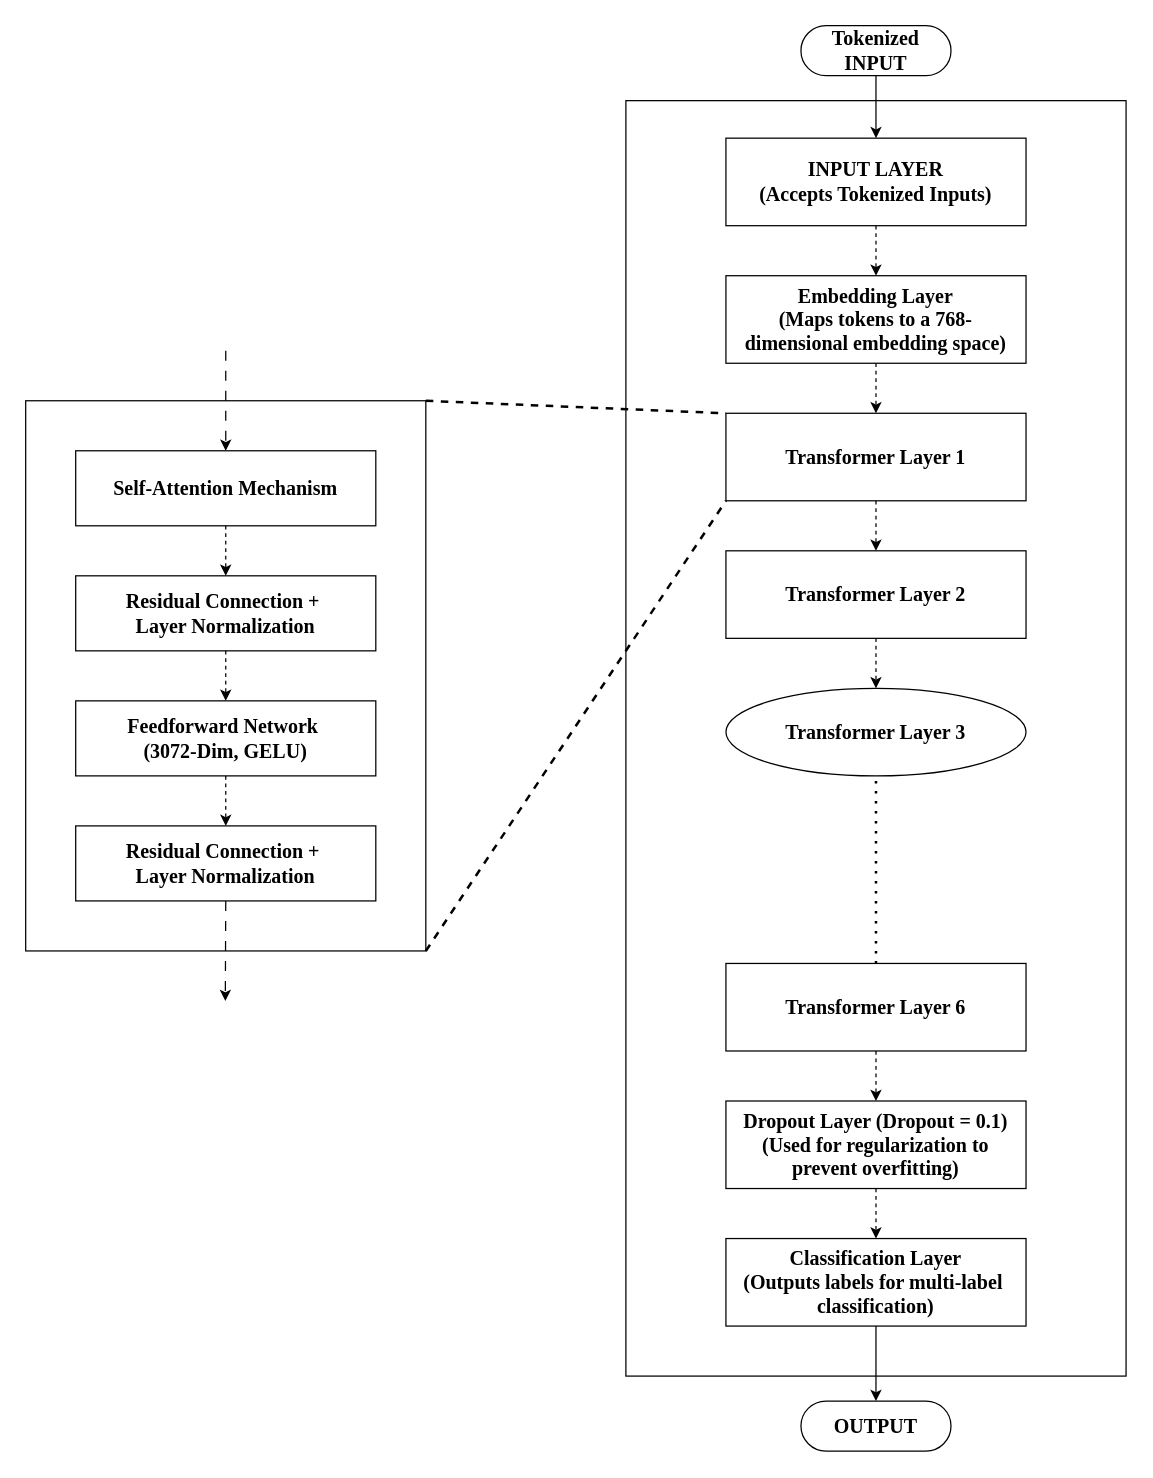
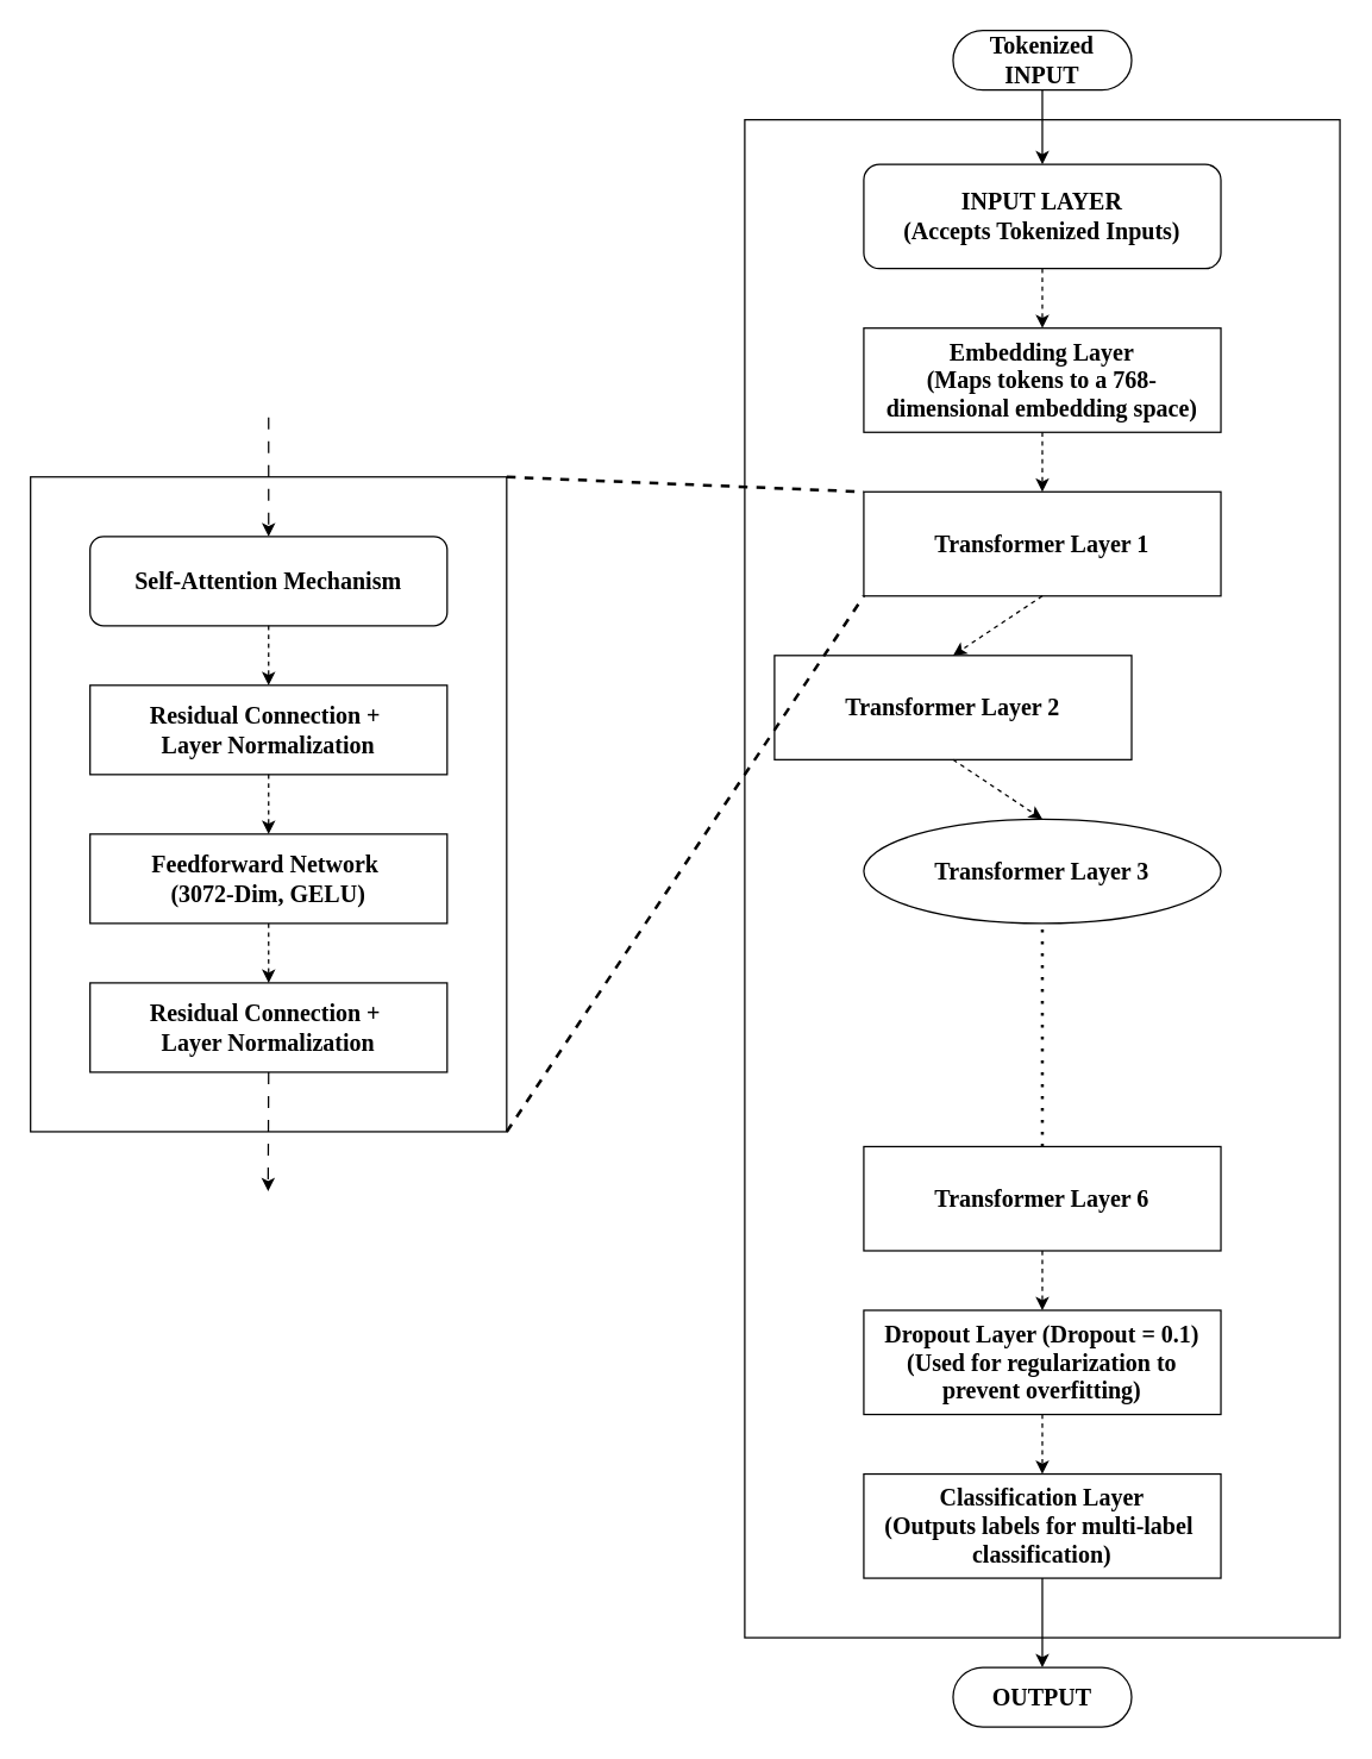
  <mxCell id="0" />
  <mxCell id="1" parent="0" />
  <mxCell id="2" value="" style="rounded=0;fontFamily=Times New Roman;fontSize=16;fontStyle=1;spacing=12;whiteSpace=wrap;html=1;labelBackgroundColor=none;textShadow=0;horizontal=1;" parent="1" vertex="1"><mxGeometry x="500" y="80" width="400" height="1020" as="geometry" /></mxCell>
- <mxCell id="3" value="INPUT LAYER&lt;br&gt;(Accepts Tokenized Inputs)" style="rounded=0;fontFamily=Times New Roman;fontSize=16;fontStyle=1;spacing=12;whiteSpace=wrap;html=1;labelBackgroundColor=none;textShadow=0;horizontal=1;" parent="1" vertex="1"><mxGeometry x="580" y="110" width="240" height="70" as="geometry" /></mxCell>
+ <mxCell id="3" value="INPUT LAYER&lt;br&gt;(Accepts Tokenized Inputs)" style="fontFamily=Times New Roman;fontSize=16;fontStyle=1;spacing=12;whiteSpace=wrap;html=1;labelBackgroundColor=none;textShadow=0;horizontal=1;rounded=1;" parent="1" vertex="1"><mxGeometry x="580" y="110" width="240" height="70" as="geometry" /></mxCell>
  <mxCell id="4" value="Embedding Layer&lt;br&gt;(Maps tokens to a 768-dimensional embedding space)" style="rounded=0;fontFamily=Times New Roman;fontSize=16;fontStyle=1;spacing=12;whiteSpace=wrap;html=1;labelBackgroundColor=none;textShadow=0;horizontal=1;" parent="1" vertex="1"><mxGeometry x="580" y="220" width="240" height="70" as="geometry" /></mxCell>
  <mxCell id="5" value="Transformer Layer 1" style="rounded=0;fontFamily=Times New Roman;fontSize=16;fontStyle=1;spacing=12;whiteSpace=wrap;html=1;labelBackgroundColor=none;textShadow=0;horizontal=1;" parent="1" vertex="1"><mxGeometry x="580" y="330" width="240" height="70" as="geometry" /></mxCell>
- <mxCell id="6" value="Transformer Layer 2" style="rounded=0;fontFamily=Times New Roman;fontSize=16;fontStyle=1;spacing=12;whiteSpace=wrap;html=1;labelBackgroundColor=none;textShadow=0;horizontal=1;" parent="1" vertex="1"><mxGeometry x="580" y="440" width="240" height="70" as="geometry" /></mxCell>
+ <mxCell id="6" value="Transformer Layer 2" style="rounded=0;fontFamily=Times New Roman;fontSize=16;fontStyle=1;spacing=12;whiteSpace=wrap;html=1;labelBackgroundColor=none;textShadow=0;horizontal=1;" parent="1" vertex="1"><mxGeometry x="520" y="440" width="240" height="70" as="geometry" /></mxCell>
  <mxCell id="7" value="Transformer Layer 3" style="ellipse;fontFamily=Times New Roman;fontSize=16;fontStyle=1;spacing=12;whiteSpace=wrap;html=1;labelBackgroundColor=none;textShadow=0;horizontal=1;" parent="1" vertex="1"><mxGeometry x="580" y="550" width="240" height="70" as="geometry" /></mxCell>
  <mxCell id="8" value="Transformer Layer 6" style="rounded=0;fontFamily=Times New Roman;fontSize=16;fontStyle=1;spacing=12;whiteSpace=wrap;html=1;labelBackgroundColor=none;textShadow=0;horizontal=1;" parent="1" vertex="1"><mxGeometry x="580" y="770" width="240" height="70" as="geometry" /></mxCell>
  <mxCell id="9" value="Dropout Layer (Dropout = 0.1)&lt;br&gt;(Used for regularization to prevent overfitting)" style="rounded=0;fontFamily=Times New Roman;fontSize=16;fontStyle=1;spacing=12;whiteSpace=wrap;html=1;labelBackgroundColor=none;textShadow=0;horizontal=1;" parent="1" vertex="1"><mxGeometry x="580" y="880" width="240" height="70" as="geometry" /></mxCell>
  <mxCell id="10" value="Classification Layer&lt;br&gt;(Outputs labels for multi-label&amp;nbsp;&lt;br&gt;classification)" style="rounded=0;fontFamily=Times New Roman;fontSize=16;fontStyle=1;spacing=12;whiteSpace=wrap;html=1;labelBackgroundColor=none;textShadow=0;horizontal=1;" parent="1" vertex="1"><mxGeometry x="580" y="990" width="240" height="70" as="geometry" /></mxCell>
  <mxCell id="11" value="" style="edgeStyle=orthogonalEdgeStyle;rounded=0;orthogonalLoop=1;jettySize=auto;exitX=0.5;exitY=1;exitDx=0;exitDy=0;fontFamily=Times New Roman;fontSize=16;fontStyle=1;spacing=12;html=1;labelBackgroundColor=none;textShadow=0;horizontal=1;" parent="1" source="2" target="2" edge="1"><mxGeometry relative="1" as="geometry" /></mxCell>
  <mxCell id="12" value="" style="endArrow=classic;rounded=0;exitX=0.5;exitY=1;exitDx=0;exitDy=0;entryX=0.5;entryY=0;entryDx=0;entryDy=0;dashed=1;fontFamily=Times New Roman;fontSize=16;fontStyle=1;spacing=12;html=1;labelBackgroundColor=none;textShadow=0;horizontal=1;" parent="1" source="3" target="4" edge="1"><mxGeometry width="50" height="50" relative="1" as="geometry"><mxPoint x="640" y="430" as="sourcePoint" /><mxPoint x="690" y="380" as="targetPoint" /></mxGeometry></mxCell>
  <mxCell id="13" value="" style="endArrow=classic;rounded=0;exitX=0.5;exitY=1;exitDx=0;exitDy=0;entryX=0.5;entryY=0;entryDx=0;entryDy=0;dashed=1;fontFamily=Times New Roman;fontSize=16;fontStyle=1;spacing=12;html=1;labelBackgroundColor=none;textShadow=0;horizontal=1;" parent="1" source="4" target="5" edge="1"><mxGeometry width="50" height="50" relative="1" as="geometry"><mxPoint x="710" y="190" as="sourcePoint" /><mxPoint x="710" y="230" as="targetPoint" /></mxGeometry></mxCell>
  <mxCell id="14" value="" style="endArrow=classic;rounded=0;exitX=0.5;exitY=1;exitDx=0;exitDy=0;entryX=0.5;entryY=0;entryDx=0;entryDy=0;dashed=1;fontFamily=Times New Roman;fontSize=16;fontStyle=1;spacing=12;html=1;labelBackgroundColor=none;textShadow=0;horizontal=1;" parent="1" source="5" target="6" edge="1"><mxGeometry width="50" height="50" relative="1" as="geometry"><mxPoint x="710" y="300" as="sourcePoint" /><mxPoint x="710" y="340" as="targetPoint" /></mxGeometry></mxCell>
  <mxCell id="15" value="" style="endArrow=classic;rounded=0;exitX=0.5;exitY=1;exitDx=0;exitDy=0;entryX=0.5;entryY=0;entryDx=0;entryDy=0;dashed=1;fontFamily=Times New Roman;fontSize=16;fontStyle=1;spacing=12;html=1;labelBackgroundColor=none;textShadow=0;horizontal=1;" parent="1" source="6" target="7" edge="1"><mxGeometry width="50" height="50" relative="1" as="geometry"><mxPoint x="710" y="410" as="sourcePoint" /><mxPoint x="710" y="450" as="targetPoint" /></mxGeometry></mxCell>
  <mxCell id="16" value="" style="endArrow=none;dashed=1;dashPattern=1 3;strokeWidth=2;rounded=0;exitX=0.5;exitY=0;exitDx=0;exitDy=0;entryX=0.5;entryY=1;entryDx=0;entryDy=0;fontFamily=Times New Roman;fontSize=16;fontStyle=1;spacing=12;html=1;labelBackgroundColor=none;textShadow=0;horizontal=1;" parent="1" source="8" target="7" edge="1"><mxGeometry width="50" height="50" relative="1" as="geometry"><mxPoint x="670" y="840" as="sourcePoint" /><mxPoint x="720" y="790" as="targetPoint" /></mxGeometry></mxCell>
  <mxCell id="17" value="" style="endArrow=classic;rounded=0;exitX=0.5;exitY=1;exitDx=0;exitDy=0;dashed=1;fontFamily=Times New Roman;fontSize=16;fontStyle=1;spacing=12;html=1;labelBackgroundColor=none;textShadow=0;horizontal=1;" parent="1" source="8" target="9" edge="1"><mxGeometry width="50" height="50" relative="1" as="geometry"><mxPoint x="710" y="520" as="sourcePoint" /><mxPoint x="710" y="560" as="targetPoint" /></mxGeometry></mxCell>
  <mxCell id="18" value="" style="endArrow=classic;rounded=0;exitX=0.5;exitY=1;exitDx=0;exitDy=0;dashed=1;entryX=0.5;entryY=0;entryDx=0;entryDy=0;fontFamily=Times New Roman;fontSize=16;fontStyle=1;spacing=12;html=1;labelBackgroundColor=none;textShadow=0;horizontal=1;" parent="1" source="9" target="10" edge="1"><mxGeometry width="50" height="50" relative="1" as="geometry"><mxPoint x="710" y="850" as="sourcePoint" /><mxPoint x="710" y="890" as="targetPoint" /></mxGeometry></mxCell>
  <mxCell id="19" value="Tokenized INPUT" style="rounded=1;arcSize=50;fontFamily=Times New Roman;fontSize=16;fontStyle=1;spacing=12;whiteSpace=wrap;html=1;labelBackgroundColor=none;textShadow=0;horizontal=1;" parent="1" vertex="1"><mxGeometry x="640" y="20" width="120" height="40" as="geometry" /></mxCell>
  <mxCell id="20" value="OUTPUT" style="rounded=1;arcSize=50;fontFamily=Times New Roman;fontSize=16;fontStyle=1;spacing=12;whiteSpace=wrap;html=1;labelBackgroundColor=none;textShadow=0;horizontal=1;" parent="1" vertex="1"><mxGeometry x="640" y="1120" width="120" height="40" as="geometry" /></mxCell>
  <mxCell id="21" value="" style="endArrow=classic;rounded=0;entryX=0.5;entryY=0;entryDx=0;entryDy=0;exitX=0.5;exitY=1;exitDx=0;exitDy=0;fontFamily=Times New Roman;fontSize=16;fontStyle=1;spacing=12;html=1;labelBackgroundColor=none;textShadow=0;horizontal=1;" parent="1" source="19" target="3" edge="1"><mxGeometry width="50" height="50" relative="1" as="geometry"><mxPoint x="670" y="130" as="sourcePoint" /><mxPoint x="720" y="80" as="targetPoint" /></mxGeometry></mxCell>
  <mxCell id="22" value="" style="endArrow=classic;rounded=0;entryX=0.5;entryY=0;entryDx=0;entryDy=0;exitX=0.5;exitY=1;exitDx=0;exitDy=0;fontFamily=Times New Roman;fontSize=16;fontStyle=1;spacing=12;html=1;labelBackgroundColor=none;textShadow=0;horizontal=1;" parent="1" source="10" target="20" edge="1"><mxGeometry width="50" height="50" relative="1" as="geometry"><mxPoint x="670" y="1100" as="sourcePoint" /><mxPoint x="720" y="1050" as="targetPoint" /></mxGeometry></mxCell>
  <mxCell id="23" value="" style="rounded=0;fontFamily=Times New Roman;fontSize=16;fontStyle=1;spacing=12;whiteSpace=wrap;html=1;labelBackgroundColor=none;textShadow=0;horizontal=1;" parent="1" vertex="1"><mxGeometry x="20" y="320" width="320" height="440" as="geometry" /></mxCell>
  <mxCell id="24" value="" style="endArrow=none;dashed=1;rounded=0;entryX=0;entryY=0;entryDx=0;entryDy=0;exitX=1;exitY=0;exitDx=0;exitDy=0;jumpSize=6;strokeWidth=2;fontFamily=Times New Roman;fontSize=16;fontStyle=1;spacing=12;html=1;labelBackgroundColor=none;textShadow=0;horizontal=1;" parent="1" source="23" target="5" edge="1"><mxGeometry width="50" height="50" relative="1" as="geometry"><mxPoint x="530" y="530" as="sourcePoint" /><mxPoint x="580" y="480" as="targetPoint" /></mxGeometry></mxCell>
  <mxCell id="25" value="" style="endArrow=none;dashed=1;rounded=0;entryX=0;entryY=1;entryDx=0;entryDy=0;exitX=1;exitY=1;exitDx=0;exitDy=0;strokeWidth=2;fontFamily=Times New Roman;fontSize=16;fontStyle=1;spacing=12;html=1;labelBackgroundColor=none;textShadow=0;horizontal=1;" parent="1" source="23" target="5" edge="1"><mxGeometry width="50" height="50" relative="1" as="geometry"><mxPoint x="530" y="530" as="sourcePoint" /><mxPoint x="580" y="480" as="targetPoint" /></mxGeometry></mxCell>
  <mxCell id="26" value="" style="endArrow=classic;rounded=0;entryX=0.5;entryY=0;entryDx=0;entryDy=0;dashed=1;dashPattern=8 8;fontFamily=Times New Roman;fontSize=16;fontStyle=1;spacing=12;html=1;labelBackgroundColor=none;textShadow=0;horizontal=1;" parent="1" target="27" edge="1"><mxGeometry width="50" height="50" relative="1" as="geometry"><mxPoint x="180" y="280" as="sourcePoint" /><mxPoint x="480" y="590" as="targetPoint" /></mxGeometry></mxCell>
- <mxCell id="27" value="Self-Attention Mechanism" style="rounded=0;fontFamily=Times New Roman;fontSize=16;fontStyle=1;spacing=12;whiteSpace=wrap;html=1;labelBackgroundColor=none;textShadow=0;horizontal=1;" parent="1" vertex="1"><mxGeometry x="60" y="360" width="240" height="60" as="geometry" /></mxCell>
+ <mxCell id="27" value="Self-Attention Mechanism" style="fontFamily=Times New Roman;fontSize=16;fontStyle=1;spacing=12;whiteSpace=wrap;html=1;labelBackgroundColor=none;textShadow=0;horizontal=1;rounded=1;" parent="1" vertex="1"><mxGeometry x="60" y="360" width="240" height="60" as="geometry" /></mxCell>
  <mxCell id="28" value="Residual Connection +&amp;nbsp;&lt;br&gt;Layer Normalization" style="rounded=0;fontFamily=Times New Roman;fontSize=16;fontStyle=1;spacing=12;whiteSpace=wrap;html=1;labelBackgroundColor=none;textShadow=0;horizontal=1;" parent="1" vertex="1"><mxGeometry x="60" y="460" width="240" height="60" as="geometry" /></mxCell>
  <mxCell id="29" value="Feedforward Network&amp;nbsp;&lt;br&gt;(3072-Dim, GELU)" style="rounded=0;fontFamily=Times New Roman;fontSize=16;fontStyle=1;spacing=12;whiteSpace=wrap;html=1;labelBackgroundColor=none;textShadow=0;horizontal=1;" parent="1" vertex="1"><mxGeometry x="60" y="560" width="240" height="60" as="geometry" /></mxCell>
  <mxCell id="30" value="Residual Connection +&amp;nbsp;&lt;br&gt;Layer Normalization" style="rounded=0;fontFamily=Times New Roman;fontSize=16;fontStyle=1;spacing=12;whiteSpace=wrap;html=1;labelBackgroundColor=none;textShadow=0;horizontal=1;" parent="1" vertex="1"><mxGeometry x="60" y="660" width="240" height="60" as="geometry" /></mxCell>
  <mxCell id="31" value="" style="endArrow=classic;rounded=0;entryX=0.5;entryY=0;entryDx=0;entryDy=0;dashed=1;dashPattern=8 8;exitX=0.5;exitY=1;exitDx=0;exitDy=0;fontFamily=Times New Roman;fontSize=16;fontStyle=1;spacing=12;html=1;labelBackgroundColor=none;textShadow=0;horizontal=1;" parent="1" source="30" edge="1"><mxGeometry width="50" height="50" relative="1" as="geometry"><mxPoint x="179.64" y="720" as="sourcePoint" /><mxPoint x="179.64" y="800" as="targetPoint" /></mxGeometry></mxCell>
  <mxCell id="32" value="" style="endArrow=classic;rounded=0;exitX=0.5;exitY=1;exitDx=0;exitDy=0;entryX=0.5;entryY=0;entryDx=0;entryDy=0;dashed=1;fontFamily=Times New Roman;fontSize=16;fontStyle=1;spacing=12;html=1;labelBackgroundColor=none;textShadow=0;horizontal=1;" parent="1" source="27" target="28" edge="1"><mxGeometry width="50" height="50" relative="1" as="geometry"><mxPoint x="179.64" y="420" as="sourcePoint" /><mxPoint x="179.64" y="460" as="targetPoint" /></mxGeometry></mxCell>
  <mxCell id="33" value="" style="endArrow=classic;rounded=0;exitX=0.5;exitY=1;exitDx=0;exitDy=0;entryX=0.5;entryY=0;entryDx=0;entryDy=0;dashed=1;fontFamily=Times New Roman;fontSize=16;fontStyle=1;spacing=12;html=1;labelBackgroundColor=none;textShadow=0;horizontal=1;" parent="1" source="28" target="29" edge="1"><mxGeometry width="50" height="50" relative="1" as="geometry"><mxPoint x="190" y="430" as="sourcePoint" /><mxPoint x="190" y="470" as="targetPoint" /></mxGeometry></mxCell>
  <mxCell id="34" value="" style="endArrow=classic;rounded=0;exitX=0.5;exitY=1;exitDx=0;exitDy=0;entryX=0.5;entryY=0;entryDx=0;entryDy=0;dashed=1;fontFamily=Times New Roman;fontSize=16;fontStyle=1;spacing=12;html=1;labelBackgroundColor=none;textShadow=0;horizontal=1;" parent="1" source="29" target="30" edge="1"><mxGeometry width="50" height="50" relative="1" as="geometry"><mxPoint x="200" y="440" as="sourcePoint" /><mxPoint x="200" y="480" as="targetPoint" /></mxGeometry></mxCell>
